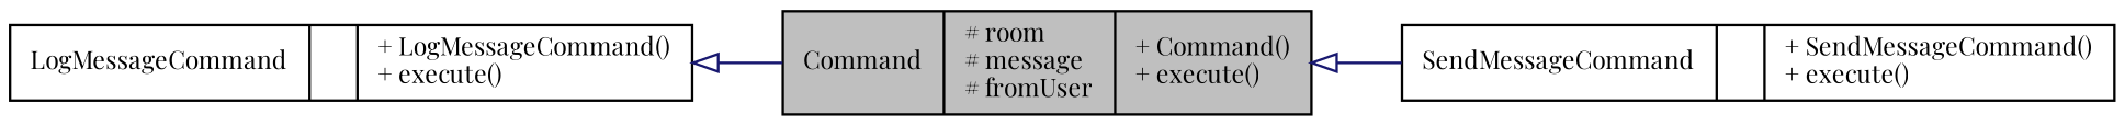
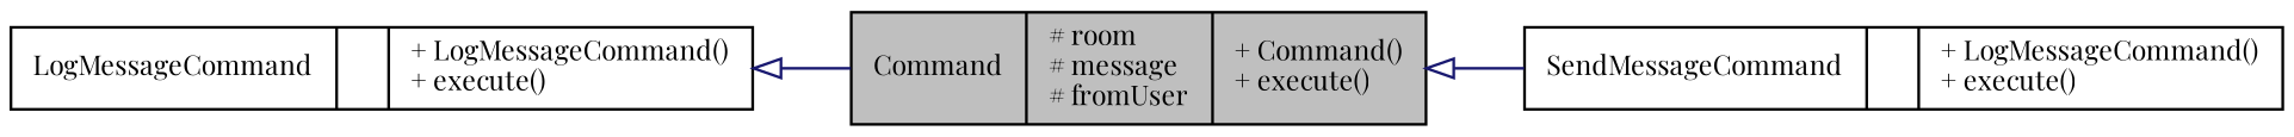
  digraph {
    fontname="Playfair Display"
    rankdir=LR
    node [color=black fillcolor=white fontname="Playfair Display" fontsize=10 shape=record style=filled]
    edge [arrowtail=onormal color=midnightblue dir=back fontname="Playfair Display" fontsize=10 labelfontname=Helvetica labelfontsize=10 style=solid]
    n1 [fillcolor=grey75 fontcolor=black height=0.2 label="{Command\n|# room\l# message\l# fromUser\l|+ Command()\l+ execute()\l}" width=0.4]
-   n2 [height=0.2 label="{SendMessageCommand\n||+ SendMessageCommand()\l+ execute()\l}" width=0.4]
+   n2 [height=0.2 label="{SendMessageCommand\n||+ LogMessageCommand()\l+ execute()\l}" width=0.4]
    n3 [height=0.2 label="{LogMessageCommand\n||+ LogMessageCommand()\l+ execute()\l}" width=0.4]
    n1 -> n2
    n3 -> n1
  }
